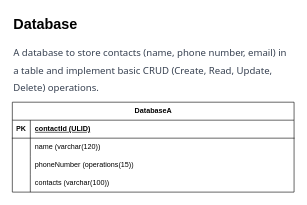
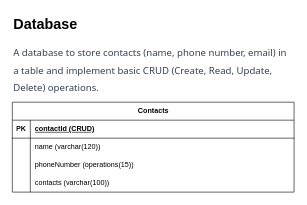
  <mxCell id="0" />
  <mxCell id="1" parent="0" />
- <mxCell id="2" value="DatabaseA" style="shape=table;startSize=30;container=1;collapsible=1;childLayout=tableLayout;fixedRows=1;rowLines=0;fontStyle=1;align=center;resizeLast=1;html=1;" parent="1" vertex="1"><mxGeometry x="20" y="170" width="470" height="150" as="geometry" /></mxCell>
+ <mxCell id="2" value="Contacts" style="shape=table;startSize=30;container=1;collapsible=1;childLayout=tableLayout;fixedRows=1;rowLines=0;fontStyle=1;align=center;resizeLast=1;html=1;" parent="1" vertex="1"><mxGeometry x="20" y="170" width="470" height="150" as="geometry" /></mxCell>
  <mxCell id="3" value="" style="shape=tableRow;horizontal=0;startSize=0;swimlaneHead=0;swimlaneBody=0;fillColor=none;collapsible=0;dropTarget=0;points=[[0,0.5],[1,0.5]];portConstraint=eastwest;top=0;left=0;right=0;bottom=1;" parent="2" vertex="1"><mxGeometry y="30" width="470" height="30" as="geometry" /></mxCell>
  <mxCell id="4" value="PK" style="shape=partialRectangle;connectable=0;fillColor=none;top=0;left=0;bottom=0;right=0;fontStyle=1;overflow=hidden;whiteSpace=wrap;html=1;" parent="3" vertex="1"><mxGeometry width="30" height="30" as="geometry"><mxRectangle width="30" height="30" as="alternateBounds" /></mxGeometry></mxCell>
- <mxCell id="5" value="contactId (ULID)" style="shape=partialRectangle;connectable=0;fillColor=none;top=0;left=0;bottom=0;right=0;align=left;spacingLeft=6;fontStyle=5;overflow=hidden;whiteSpace=wrap;html=1;" parent="3" vertex="1"><mxGeometry x="30" width="440" height="30" as="geometry"><mxRectangle width="440" height="30" as="alternateBounds" /></mxGeometry></mxCell>
+ <mxCell id="5" value="contactId (CRUD)" style="shape=partialRectangle;connectable=0;fillColor=none;top=0;left=0;bottom=0;right=0;align=left;spacingLeft=6;fontStyle=5;overflow=hidden;whiteSpace=wrap;html=1;" parent="3" vertex="1"><mxGeometry x="30" width="440" height="30" as="geometry"><mxRectangle width="440" height="30" as="alternateBounds" /></mxGeometry></mxCell>
  <mxCell id="6" value="" style="shape=tableRow;horizontal=0;startSize=0;swimlaneHead=0;swimlaneBody=0;fillColor=none;collapsible=0;dropTarget=0;points=[[0,0.5],[1,0.5]];portConstraint=eastwest;top=0;left=0;right=0;bottom=0;" parent="2" vertex="1"><mxGeometry y="60" width="470" height="30" as="geometry" /></mxCell>
  <mxCell id="7" value="" style="shape=partialRectangle;connectable=0;fillColor=none;top=0;left=0;bottom=0;right=0;editable=1;overflow=hidden;whiteSpace=wrap;html=1;" parent="6" vertex="1"><mxGeometry width="30" height="30" as="geometry"><mxRectangle width="30" height="30" as="alternateBounds" /></mxGeometry></mxCell>
  <mxCell id="8" value="name (varchar(120))" style="shape=partialRectangle;connectable=0;fillColor=none;top=0;left=0;bottom=0;right=0;align=left;spacingLeft=6;overflow=hidden;whiteSpace=wrap;html=1;" parent="6" vertex="1"><mxGeometry x="30" width="440" height="30" as="geometry"><mxRectangle width="440" height="30" as="alternateBounds" /></mxGeometry></mxCell>
  <mxCell id="9" value="" style="shape=tableRow;horizontal=0;startSize=0;swimlaneHead=0;swimlaneBody=0;fillColor=none;collapsible=0;dropTarget=0;points=[[0,0.5],[1,0.5]];portConstraint=eastwest;top=0;left=0;right=0;bottom=0;" parent="2" vertex="1"><mxGeometry y="90" width="470" height="30" as="geometry" /></mxCell>
  <mxCell id="10" value="" style="shape=partialRectangle;connectable=0;fillColor=none;top=0;left=0;bottom=0;right=0;editable=1;overflow=hidden;whiteSpace=wrap;html=1;" parent="9" vertex="1"><mxGeometry width="30" height="30" as="geometry"><mxRectangle width="30" height="30" as="alternateBounds" /></mxGeometry></mxCell>
  <mxCell id="11" value="phoneNumber (operations(15))" style="shape=partialRectangle;connectable=0;fillColor=none;top=0;left=0;bottom=0;right=0;align=left;spacingLeft=6;overflow=hidden;whiteSpace=wrap;html=1;" parent="9" vertex="1"><mxGeometry x="30" width="440" height="30" as="geometry"><mxRectangle width="440" height="30" as="alternateBounds" /></mxGeometry></mxCell>
  <mxCell id="12" value="" style="shape=tableRow;horizontal=0;startSize=0;swimlaneHead=0;swimlaneBody=0;fillColor=none;collapsible=0;dropTarget=0;points=[[0,0.5],[1,0.5]];portConstraint=eastwest;top=0;left=0;right=0;bottom=0;" parent="2" vertex="1"><mxGeometry y="120" width="470" height="30" as="geometry" /></mxCell>
  <mxCell id="13" value="" style="shape=partialRectangle;connectable=0;fillColor=none;top=0;left=0;bottom=0;right=0;editable=1;overflow=hidden;whiteSpace=wrap;html=1;" parent="12" vertex="1"><mxGeometry width="30" height="30" as="geometry"><mxRectangle width="30" height="30" as="alternateBounds" /></mxGeometry></mxCell>
  <mxCell id="14" value="contacts (varchar(100))" style="shape=partialRectangle;connectable=0;fillColor=none;top=0;left=0;bottom=0;right=0;align=left;spacingLeft=6;overflow=hidden;whiteSpace=wrap;html=1;" parent="12" vertex="1"><mxGeometry x="30" width="440" height="30" as="geometry"><mxRectangle width="440" height="30" as="alternateBounds" /></mxGeometry></mxCell>
  <mxCell id="15" value="&lt;h1 style=&quot;margin-top: 0px;&quot;&gt;Database&lt;/h1&gt;&lt;h1 style=&quot;margin-top: 0px;&quot;&gt;&lt;span style=&quot;font-size: 16px; font-weight: 400; caret-color: rgb(55, 65, 81); color: rgb(55, 65, 81); font-family: ui-sans-serif, system-ui, sans-serif, &amp;quot;Apple Color Emoji&amp;quot;, &amp;quot;Segoe UI Emoji&amp;quot;, &amp;quot;Segoe UI Symbol&amp;quot;, &amp;quot;Noto Color Emoji&amp;quot;; background-color: rgb(255, 255, 255);&quot;&gt;A database to store contacts (name, phone number, email) in a table and implement basic CRUD (Create, Read, Update, Delete) operations.&lt;/span&gt;&lt;br&gt;&lt;/h1&gt;" style="text;html=1;whiteSpace=wrap;overflow=hidden;rounded=0;" parent="1" vertex="1"><mxGeometry x="20" y="20" width="470" height="150" as="geometry" /></mxCell>
